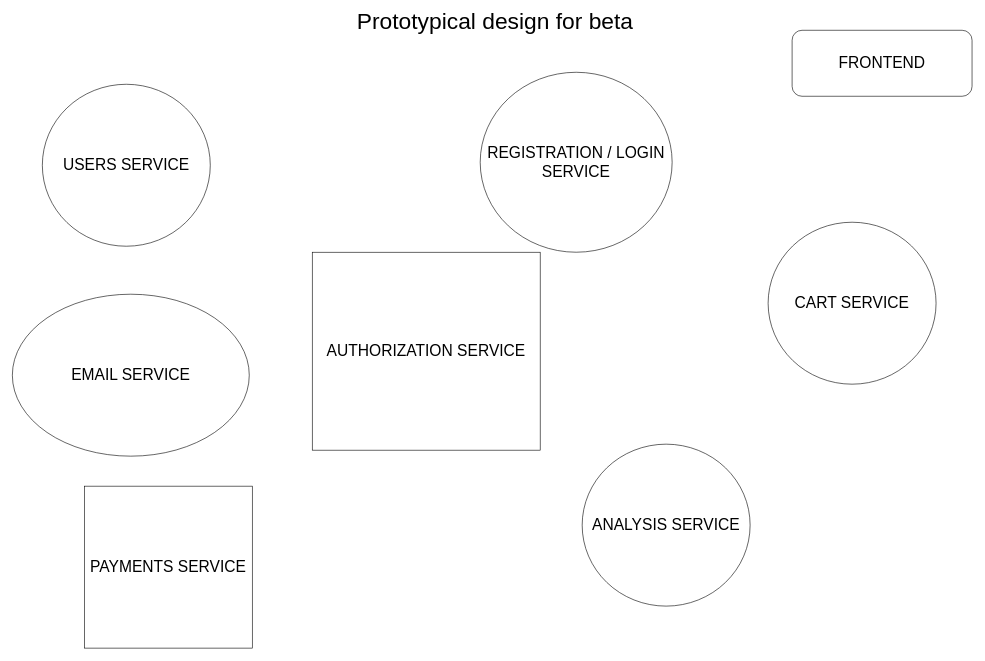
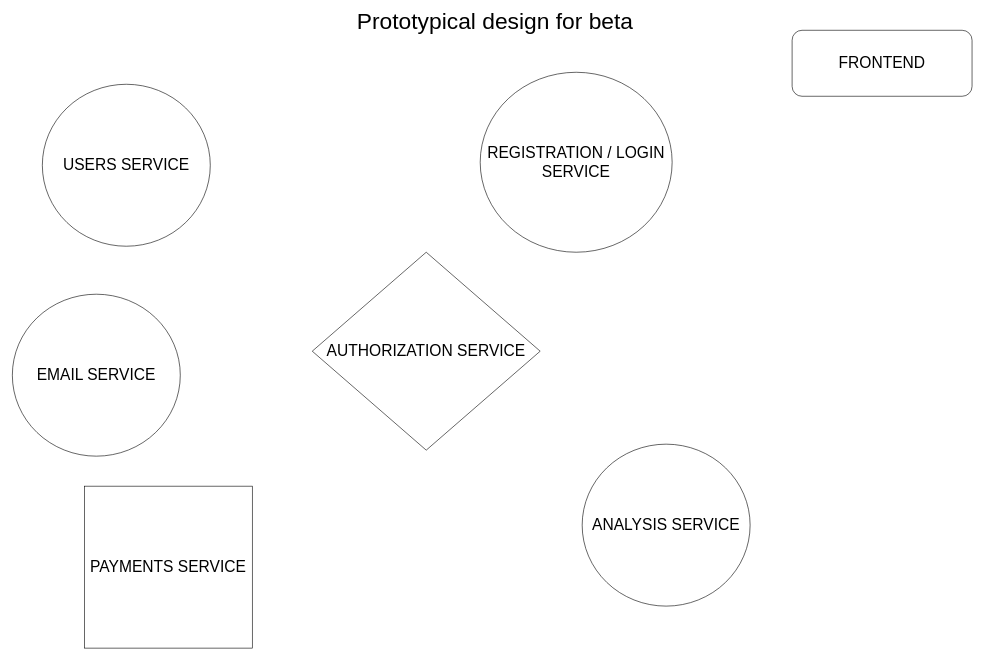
  <mxCell id="0" />
  <mxCell id="1" parent="0" />
  <mxCell id="2" value="&lt;font style=&quot;font-size: 26px;&quot;&gt;USERS SERVICE&lt;/font&gt;" style="ellipse;whiteSpace=wrap;html=1;" vertex="1" parent="1"><mxGeometry x="70" y="140" width="280" height="270" as="geometry" /></mxCell>
  <mxCell id="3" value="&lt;font style=&quot;font-size: 26px;&quot;&gt;ANALYSIS SERVICE&lt;/font&gt;" style="ellipse;whiteSpace=wrap;html=1;" vertex="1" parent="1"><mxGeometry x="970" y="740" width="280" height="270" as="geometry" /></mxCell>
  <mxCell id="4" value="&lt;font style=&quot;font-size: 26px;&quot;&gt;PAYMENTS SERVICE&lt;/font&gt;" style="whiteSpace=wrap;html=1;rounded=0;" vertex="1" parent="1"><mxGeometry x="140" y="810" width="280" height="270" as="geometry" /></mxCell>
- <mxCell id="5" value="&lt;font style=&quot;font-size: 26px;&quot;&gt;EMAIL SERVICE&lt;/font&gt;" style="ellipse;whiteSpace=wrap;html=1;" vertex="1" parent="1"><mxGeometry x="20" y="490" width="395" height="270" as="geometry" /></mxCell>
+ <mxCell id="5" value="&lt;font style=&quot;font-size: 26px;&quot;&gt;EMAIL SERVICE&lt;/font&gt;" style="ellipse;whiteSpace=wrap;html=1;" vertex="1" parent="1"><mxGeometry x="20" y="490" width="280" height="270" as="geometry" /></mxCell>
  <mxCell id="6" value="&lt;font style=&quot;font-size: 26px;&quot;&gt;FRONTEND&lt;/font&gt;" style="rounded=1;whiteSpace=wrap;html=1;" vertex="1" parent="1"><mxGeometry x="1320" y="50" width="300" height="110" as="geometry" /></mxCell>
- <mxCell id="7" value="&lt;font style=&quot;font-size: 26px;&quot;&gt;CART SERVICE&lt;/font&gt;" style="ellipse;whiteSpace=wrap;html=1;" vertex="1" parent="1"><mxGeometry x="1280" y="370" width="280" height="270" as="geometry" /></mxCell>
  <mxCell id="8" value="&lt;font style=&quot;font-size: 38px;&quot;&gt;Prototypical design for beta&lt;/font&gt;" style="text;html=1;align=center;verticalAlign=middle;whiteSpace=wrap;rounded=0;" vertex="1" parent="1"><mxGeometry x="520" y="20" width="610" height="30" as="geometry" /></mxCell>
  <mxCell id="9" value="&lt;font style=&quot;font-size: 26px;&quot;&gt;REGISTRATION / LOGIN SERVICE&lt;/font&gt;" style="ellipse;whiteSpace=wrap;html=1;" vertex="1" parent="1"><mxGeometry x="800" y="120" width="320" height="300" as="geometry" /></mxCell>
- <mxCell id="10" value="&lt;font style=&quot;font-size: 26px;&quot;&gt;AUTHORIZATION SERVICE&lt;/font&gt;" style="whiteSpace=wrap;html=1;rounded=0;" vertex="1" parent="1"><mxGeometry x="520" y="420" width="380" height="330" as="geometry" /></mxCell>
+ <mxCell id="10" value="&lt;font style=&quot;font-size: 26px;&quot;&gt;AUTHORIZATION SERVICE&lt;/font&gt;" style="rhombus;whiteSpace=wrap;html=1;" vertex="1" parent="1"><mxGeometry x="520" y="420" width="380" height="330" as="geometry" /></mxCell>
